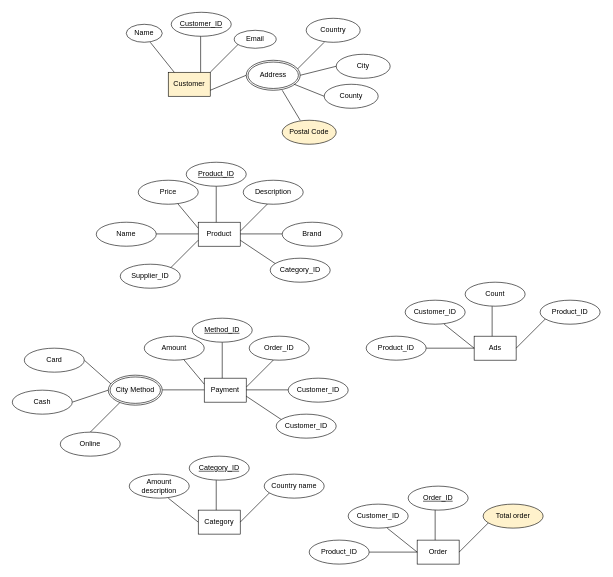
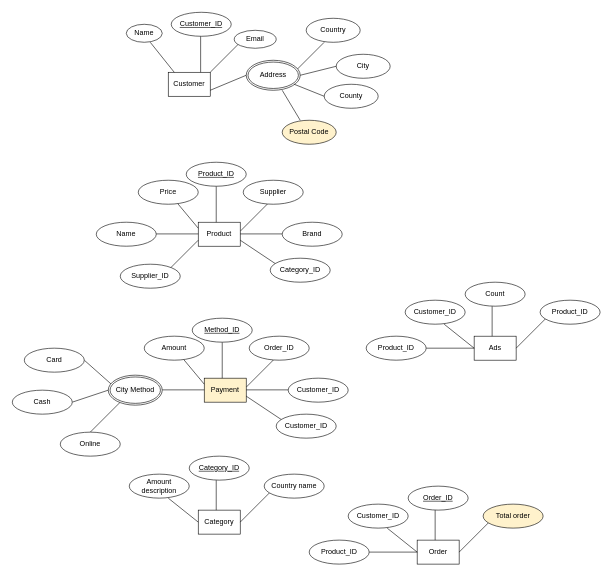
  <mxCell id="0" />
  <mxCell id="1" parent="0" />
- <mxCell id="2" value="Customer" style="rounded=0;whiteSpace=wrap;html=1;fillColor=#fff2cc;" vertex="1" parent="1"><mxGeometry x="280" y="120" width="70" height="40" as="geometry" /></mxCell>
+ <mxCell id="2" value="Customer" style="rounded=0;whiteSpace=wrap;html=1;" vertex="1" parent="1"><mxGeometry x="280" y="120" width="70" height="40" as="geometry" /></mxCell>
  <mxCell id="3" value="" style="endArrow=none;html=1;" edge="1" parent="1"><mxGeometry width="50" height="50" relative="1" as="geometry"><mxPoint x="334" y="120" as="sourcePoint" /><mxPoint x="334" y="60" as="targetPoint" /></mxGeometry></mxCell>
  <mxCell id="4" value="&lt;u&gt;Customer_ID&lt;/u&gt;" style="ellipse;whiteSpace=wrap;html=1;" vertex="1" parent="1"><mxGeometry x="285" y="20" width="100" height="40" as="geometry" /></mxCell>
  <mxCell id="5" value="" style="endArrow=none;html=1;" edge="1" parent="1"><mxGeometry width="50" height="50" relative="1" as="geometry"><mxPoint x="250" y="70" as="sourcePoint" /><mxPoint x="290" y="120" as="targetPoint" /></mxGeometry></mxCell>
  <mxCell id="6" value="Name" style="ellipse;whiteSpace=wrap;html=1;" vertex="1" parent="1"><mxGeometry x="210" y="40" width="60" height="30" as="geometry" /></mxCell>
  <mxCell id="7" value="" style="endArrow=none;html=1;" edge="1" parent="1"><mxGeometry width="50" height="50" relative="1" as="geometry"><mxPoint x="350" y="120" as="sourcePoint" /><mxPoint x="400" y="70" as="targetPoint" /></mxGeometry></mxCell>
  <mxCell id="8" value="" style="endArrow=none;html=1;entryX=0;entryY=0.5;entryDx=0;entryDy=0;" edge="1" parent="1" target="11"><mxGeometry width="50" height="50" relative="1" as="geometry"><mxPoint x="350" y="150" as="sourcePoint" /><mxPoint x="410" y="120" as="targetPoint" /></mxGeometry></mxCell>
  <mxCell id="9" value="Email" style="ellipse;whiteSpace=wrap;html=1;" vertex="1" parent="1"><mxGeometry x="390" y="50" width="70" height="30" as="geometry" /></mxCell>
  <mxCell id="10" value="" style="endArrow=none;html=1;" edge="1" parent="1"><mxGeometry width="50" height="50" relative="1" as="geometry"><mxPoint x="490" y="120" as="sourcePoint" /><mxPoint x="540" y="70" as="targetPoint" /></mxGeometry></mxCell>
  <mxCell id="11" value="&lt;span style=&quot;color: rgb(0, 0, 0); font-family: Helvetica; font-size: 12px; font-style: normal; font-variant-ligatures: normal; font-variant-caps: normal; font-weight: 400; letter-spacing: normal; orphans: 2; text-align: center; text-indent: 0px; text-transform: none; widows: 2; word-spacing: 0px; -webkit-text-stroke-width: 0px; background-color: rgb(251, 251, 251); text-decoration-thickness: initial; text-decoration-style: initial; text-decoration-color: initial; float: none; display: inline !important;&quot;&gt;Address&lt;/span&gt;" style="ellipse;shape=doubleEllipse;margin=3;whiteSpace=wrap;html=1;align=center;" vertex="1" parent="1"><mxGeometry x="410" y="100" width="90" height="50" as="geometry" /></mxCell>
  <mxCell id="12" value="City" style="ellipse;whiteSpace=wrap;html=1;shadow=0;sketch=0;" vertex="1" parent="1"><mxGeometry x="560" y="90" width="90" height="40" as="geometry" /></mxCell>
  <mxCell id="13" value="Country" style="ellipse;whiteSpace=wrap;html=1;shadow=0;sketch=0;" vertex="1" parent="1"><mxGeometry x="510" y="30" width="90" height="40" as="geometry" /></mxCell>
  <mxCell id="14" value="County" style="ellipse;whiteSpace=wrap;html=1;shadow=0;sketch=0;" vertex="1" parent="1"><mxGeometry x="540" y="140" width="90" height="40" as="geometry" /></mxCell>
  <mxCell id="15" value="" style="endArrow=none;html=1;exitX=1;exitY=0.5;exitDx=0;exitDy=0;" edge="1" parent="1" source="11"><mxGeometry width="50" height="50" relative="1" as="geometry"><mxPoint x="500" y="130" as="sourcePoint" /><mxPoint x="560" y="110" as="targetPoint" /></mxGeometry></mxCell>
  <mxCell id="16" value="" style="endArrow=none;html=1;" edge="1" parent="1"><mxGeometry width="50" height="50" relative="1" as="geometry"><mxPoint x="490" y="140" as="sourcePoint" /><mxPoint x="540" y="160" as="targetPoint" /></mxGeometry></mxCell>
  <mxCell id="17" value="" style="endArrow=none;html=1;" edge="1" parent="1"><mxGeometry width="50" height="50" relative="1" as="geometry"><mxPoint x="400" y="385" as="sourcePoint" /><mxPoint x="450" y="335" as="targetPoint" /></mxGeometry></mxCell>
  <mxCell id="18" value="" style="endArrow=none;html=1;" edge="1" parent="1"><mxGeometry width="50" height="50" relative="1" as="geometry"><mxPoint x="500" y="200" as="sourcePoint" /><mxPoint x="470" y="150" as="targetPoint" /></mxGeometry></mxCell>
  <mxCell id="19" value="Postal Code" style="ellipse;whiteSpace=wrap;html=1;shadow=0;sketch=0;fillColor=#fff2cc;" vertex="1" parent="1"><mxGeometry x="470" y="200" width="90" height="40" as="geometry" /></mxCell>
  <mxCell id="20" value="Product" style="rounded=0;whiteSpace=wrap;html=1;" vertex="1" parent="1"><mxGeometry x="330" y="370" width="70" height="40" as="geometry" /></mxCell>
  <mxCell id="21" value="" style="endArrow=none;html=1;" edge="1" parent="1"><mxGeometry width="50" height="50" relative="1" as="geometry"><mxPoint x="360" y="370" as="sourcePoint" /><mxPoint x="360" y="310" as="targetPoint" /></mxGeometry></mxCell>
  <mxCell id="22" value="" style="endArrow=none;html=1;startArrow=none;" edge="1" parent="1" source="31"><mxGeometry width="50" height="50" relative="1" as="geometry"><mxPoint x="270" y="350" as="sourcePoint" /><mxPoint x="330" y="380" as="targetPoint" /></mxGeometry></mxCell>
  <mxCell id="23" value="" style="endArrow=none;html=1;" edge="1" parent="1"><mxGeometry width="50" height="50" relative="1" as="geometry"><mxPoint x="400" y="389.5" as="sourcePoint" /><mxPoint x="470" y="389.5" as="targetPoint" /></mxGeometry></mxCell>
  <mxCell id="24" value="" style="endArrow=none;html=1;" edge="1" parent="1"><mxGeometry width="50" height="50" relative="1" as="geometry"><mxPoint x="460" y="440" as="sourcePoint" /><mxPoint x="400" y="400" as="targetPoint" /></mxGeometry></mxCell>
  <mxCell id="25" value="" style="endArrow=none;html=1;" edge="1" parent="1"><mxGeometry width="50" height="50" relative="1" as="geometry"><mxPoint x="280" y="450" as="sourcePoint" /><mxPoint x="330" y="400" as="targetPoint" /></mxGeometry></mxCell>
  <mxCell id="26" value="" style="endArrow=none;html=1;" edge="1" parent="1"><mxGeometry width="50" height="50" relative="1" as="geometry"><mxPoint x="150" y="720" as="sourcePoint" /><mxPoint x="200" y="670" as="targetPoint" /></mxGeometry></mxCell>
  <mxCell id="27" value="" style="endArrow=none;html=1;entryX=0;entryY=0.5;entryDx=0;entryDy=0;" edge="1" parent="1" target="49"><mxGeometry width="50" height="50" relative="1" as="geometry"><mxPoint x="120" y="670" as="sourcePoint" /><mxPoint x="180" y="640" as="targetPoint" /></mxGeometry></mxCell>
  <mxCell id="28" value="" style="endArrow=none;html=1;" edge="1" parent="1"><mxGeometry width="50" height="50" relative="1" as="geometry"><mxPoint x="185" y="640" as="sourcePoint" /><mxPoint x="140" y="600" as="targetPoint" /></mxGeometry></mxCell>
  <mxCell id="29" value="&lt;u&gt;Product_ID&lt;/u&gt;" style="ellipse;whiteSpace=wrap;html=1;" vertex="1" parent="1"><mxGeometry x="310" y="270" width="100" height="40" as="geometry" /></mxCell>
- <mxCell id="30" value="Description" style="ellipse;whiteSpace=wrap;html=1;" vertex="1" parent="1"><mxGeometry x="405" y="300" width="100" height="40" as="geometry" /></mxCell>
+ <mxCell id="30" value="Supplier" style="ellipse;whiteSpace=wrap;html=1;" vertex="1" parent="1"><mxGeometry x="405" y="300" width="100" height="40" as="geometry" /></mxCell>
  <mxCell id="31" value="Price" style="ellipse;whiteSpace=wrap;html=1;" vertex="1" parent="1"><mxGeometry x="230" y="300" width="100" height="40" as="geometry" /></mxCell>
  <mxCell id="32" value="Category_ID" style="ellipse;whiteSpace=wrap;html=1;" vertex="1" parent="1"><mxGeometry x="450" y="430" width="100" height="40" as="geometry" /></mxCell>
  <mxCell id="33" value="Brand" style="ellipse;whiteSpace=wrap;html=1;" vertex="1" parent="1"><mxGeometry x="470" y="370" width="100" height="40" as="geometry" /></mxCell>
  <mxCell id="34" value="Name" style="ellipse;whiteSpace=wrap;html=1;" vertex="1" parent="1"><mxGeometry x="160" y="370" width="100" height="40" as="geometry" /></mxCell>
  <mxCell id="35" value="Supplier_ID" style="ellipse;whiteSpace=wrap;html=1;" vertex="1" parent="1"><mxGeometry x="200" y="440" width="100" height="40" as="geometry" /></mxCell>
  <mxCell id="36" value="" style="endArrow=none;html=1;" edge="1" parent="1"><mxGeometry width="50" height="50" relative="1" as="geometry"><mxPoint x="260" y="389.5" as="sourcePoint" /><mxPoint x="330" y="389.5" as="targetPoint" /></mxGeometry></mxCell>
  <mxCell id="37" value="" style="endArrow=none;html=1;" edge="1" parent="1"><mxGeometry width="50" height="50" relative="1" as="geometry"><mxPoint x="410" y="645" as="sourcePoint" /><mxPoint x="460" y="595" as="targetPoint" /></mxGeometry></mxCell>
- <mxCell id="38" value="Payment" style="rounded=0;whiteSpace=wrap;html=1;" vertex="1" parent="1"><mxGeometry x="340" y="630" width="70" height="40" as="geometry" /></mxCell>
+ <mxCell id="38" value="Payment" style="rounded=0;whiteSpace=wrap;html=1;fillColor=#fff2cc;" vertex="1" parent="1"><mxGeometry x="340" y="630" width="70" height="40" as="geometry" /></mxCell>
  <mxCell id="39" value="" style="endArrow=none;html=1;" edge="1" parent="1"><mxGeometry width="50" height="50" relative="1" as="geometry"><mxPoint x="370" y="630" as="sourcePoint" /><mxPoint x="370" y="570" as="targetPoint" /></mxGeometry></mxCell>
  <mxCell id="40" value="" style="endArrow=none;html=1;startArrow=none;" edge="1" parent="1" source="45"><mxGeometry width="50" height="50" relative="1" as="geometry"><mxPoint x="280" y="610" as="sourcePoint" /><mxPoint x="340" y="640" as="targetPoint" /></mxGeometry></mxCell>
  <mxCell id="41" value="" style="endArrow=none;html=1;" edge="1" parent="1"><mxGeometry width="50" height="50" relative="1" as="geometry"><mxPoint x="410" y="649.5" as="sourcePoint" /><mxPoint x="480" y="649.5" as="targetPoint" /></mxGeometry></mxCell>
  <mxCell id="42" value="" style="endArrow=none;html=1;" edge="1" parent="1"><mxGeometry width="50" height="50" relative="1" as="geometry"><mxPoint x="470" y="700" as="sourcePoint" /><mxPoint x="410" y="660" as="targetPoint" /></mxGeometry></mxCell>
  <mxCell id="43" value="&lt;u&gt;Method_ID&lt;/u&gt;" style="ellipse;whiteSpace=wrap;html=1;" vertex="1" parent="1"><mxGeometry x="320" y="530" width="100" height="40" as="geometry" /></mxCell>
  <mxCell id="44" value="Order_ID" style="ellipse;whiteSpace=wrap;html=1;" vertex="1" parent="1"><mxGeometry x="415" y="560" width="100" height="40" as="geometry" /></mxCell>
  <mxCell id="45" value="Amount" style="ellipse;whiteSpace=wrap;html=1;" vertex="1" parent="1"><mxGeometry x="240" y="560" width="100" height="40" as="geometry" /></mxCell>
  <mxCell id="46" value="Customer_ID" style="ellipse;whiteSpace=wrap;html=1;" vertex="1" parent="1"><mxGeometry x="460" y="690" width="100" height="40" as="geometry" /></mxCell>
  <mxCell id="47" value="Customer_ID" style="ellipse;whiteSpace=wrap;html=1;" vertex="1" parent="1"><mxGeometry x="480" y="630" width="100" height="40" as="geometry" /></mxCell>
  <mxCell id="48" value="" style="endArrow=none;html=1;" edge="1" parent="1"><mxGeometry width="50" height="50" relative="1" as="geometry"><mxPoint x="270" y="649.5" as="sourcePoint" /><mxPoint x="340" y="649.5" as="targetPoint" /></mxGeometry></mxCell>
  <mxCell id="49" value="&lt;span style=&quot;color: rgb(0, 0, 0); font-family: Helvetica; font-size: 12px; font-style: normal; font-variant-ligatures: normal; font-variant-caps: normal; font-weight: 400; letter-spacing: normal; orphans: 2; text-align: center; text-indent: 0px; text-transform: none; widows: 2; word-spacing: 0px; -webkit-text-stroke-width: 0px; background-color: rgb(251, 251, 251); text-decoration-thickness: initial; text-decoration-style: initial; text-decoration-color: initial; float: none; display: inline !important;&quot;&gt;City Method&lt;/span&gt;" style="ellipse;shape=doubleEllipse;margin=3;whiteSpace=wrap;html=1;align=center;" vertex="1" parent="1"><mxGeometry x="180" y="625" width="90" height="50" as="geometry" /></mxCell>
  <mxCell id="50" value="Card" style="ellipse;whiteSpace=wrap;html=1;" vertex="1" parent="1"><mxGeometry x="40" y="580" width="100" height="40" as="geometry" /></mxCell>
  <mxCell id="51" value="Cash" style="ellipse;whiteSpace=wrap;html=1;" vertex="1" parent="1"><mxGeometry x="20" y="650" width="100" height="40" as="geometry" /></mxCell>
  <mxCell id="52" value="Online" style="ellipse;whiteSpace=wrap;html=1;" vertex="1" parent="1"><mxGeometry x="100" y="720" width="100" height="40" as="geometry" /></mxCell>
  <mxCell id="53" value="Category" style="rounded=0;whiteSpace=wrap;html=1;" vertex="1" parent="1"><mxGeometry x="330" y="850" width="70" height="40" as="geometry" /></mxCell>
  <mxCell id="54" value="" style="endArrow=none;html=1;" edge="1" parent="1"><mxGeometry width="50" height="50" relative="1" as="geometry"><mxPoint x="280" y="830" as="sourcePoint" /><mxPoint x="330" y="870" as="targetPoint" /></mxGeometry></mxCell>
  <mxCell id="55" value="" style="endArrow=none;html=1;" edge="1" parent="1"><mxGeometry width="50" height="50" relative="1" as="geometry"><mxPoint x="360" y="850" as="sourcePoint" /><mxPoint x="360" y="800" as="targetPoint" /></mxGeometry></mxCell>
  <mxCell id="56" value="" style="endArrow=none;html=1;" edge="1" parent="1"><mxGeometry width="50" height="50" relative="1" as="geometry"><mxPoint x="400" y="870" as="sourcePoint" /><mxPoint x="450" y="820" as="targetPoint" /></mxGeometry></mxCell>
  <mxCell id="57" value="Amount description" style="ellipse;whiteSpace=wrap;html=1;" vertex="1" parent="1"><mxGeometry x="215" y="790" width="100" height="40" as="geometry" /></mxCell>
  <mxCell id="58" value="Country name" style="ellipse;whiteSpace=wrap;html=1;" vertex="1" parent="1"><mxGeometry x="440" y="790" width="100" height="40" as="geometry" /></mxCell>
  <mxCell id="59" value="&lt;u&gt;Category_ID&lt;/u&gt;" style="ellipse;whiteSpace=wrap;html=1;" vertex="1" parent="1"><mxGeometry x="315" y="760" width="100" height="40" as="geometry" /></mxCell>
  <mxCell id="60" value="Order" style="rounded=0;whiteSpace=wrap;html=1;" vertex="1" parent="1"><mxGeometry x="695" y="900" width="70" height="40" as="geometry" /></mxCell>
  <mxCell id="61" value="" style="endArrow=none;html=1;" edge="1" parent="1"><mxGeometry width="50" height="50" relative="1" as="geometry"><mxPoint x="645" y="880" as="sourcePoint" /><mxPoint x="695" y="920" as="targetPoint" /></mxGeometry></mxCell>
  <mxCell id="62" value="" style="endArrow=none;html=1;" edge="1" parent="1"><mxGeometry width="50" height="50" relative="1" as="geometry"><mxPoint x="725" y="900" as="sourcePoint" /><mxPoint x="725" y="850" as="targetPoint" /></mxGeometry></mxCell>
  <mxCell id="63" value="" style="endArrow=none;html=1;" edge="1" parent="1"><mxGeometry width="50" height="50" relative="1" as="geometry"><mxPoint x="765" y="920" as="sourcePoint" /><mxPoint x="815" y="870" as="targetPoint" /></mxGeometry></mxCell>
  <mxCell id="64" value="Customer_ID" style="ellipse;whiteSpace=wrap;html=1;" vertex="1" parent="1"><mxGeometry x="580" y="840" width="100" height="40" as="geometry" /></mxCell>
  <mxCell id="65" value="Total order" style="ellipse;whiteSpace=wrap;html=1;fillColor=#fff2cc;" vertex="1" parent="1"><mxGeometry x="805" y="840" width="100" height="40" as="geometry" /></mxCell>
  <mxCell id="66" value="&lt;u&gt;Order_ID&lt;/u&gt;" style="ellipse;whiteSpace=wrap;html=1;" vertex="1" parent="1"><mxGeometry x="680" y="810" width="100" height="40" as="geometry" /></mxCell>
  <mxCell id="67" value="" style="endArrow=none;html=1;entryX=0;entryY=0.5;entryDx=0;entryDy=0;" edge="1" parent="1" target="60"><mxGeometry width="50" height="50" relative="1" as="geometry"><mxPoint x="615" y="920" as="sourcePoint" /><mxPoint x="665" y="960" as="targetPoint" /></mxGeometry></mxCell>
  <mxCell id="68" value="Product_ID" style="ellipse;whiteSpace=wrap;html=1;" vertex="1" parent="1"><mxGeometry x="515" y="900" width="100" height="40" as="geometry" /></mxCell>
  <mxCell id="69" value="Ads" style="rounded=0;whiteSpace=wrap;html=1;" vertex="1" parent="1"><mxGeometry x="790" y="560" width="70" height="40" as="geometry" /></mxCell>
  <mxCell id="70" value="" style="endArrow=none;html=1;" edge="1" parent="1"><mxGeometry width="50" height="50" relative="1" as="geometry"><mxPoint x="740" y="540" as="sourcePoint" /><mxPoint x="790" y="580" as="targetPoint" /></mxGeometry></mxCell>
  <mxCell id="71" value="" style="endArrow=none;html=1;" edge="1" parent="1"><mxGeometry width="50" height="50" relative="1" as="geometry"><mxPoint x="820" y="560" as="sourcePoint" /><mxPoint x="820" y="510" as="targetPoint" /></mxGeometry></mxCell>
  <mxCell id="72" value="" style="endArrow=none;html=1;" edge="1" parent="1"><mxGeometry width="50" height="50" relative="1" as="geometry"><mxPoint x="860" y="580" as="sourcePoint" /><mxPoint x="910" y="530" as="targetPoint" /></mxGeometry></mxCell>
  <mxCell id="73" value="Customer_ID" style="ellipse;whiteSpace=wrap;html=1;" vertex="1" parent="1"><mxGeometry x="675" y="500" width="100" height="40" as="geometry" /></mxCell>
  <mxCell id="74" value="Product_ID" style="ellipse;whiteSpace=wrap;html=1;" vertex="1" parent="1"><mxGeometry x="900" y="500" width="100" height="40" as="geometry" /></mxCell>
  <mxCell id="75" value="Count" style="ellipse;whiteSpace=wrap;html=1;" vertex="1" parent="1"><mxGeometry x="775" y="470" width="100" height="40" as="geometry" /></mxCell>
  <mxCell id="76" value="" style="endArrow=none;html=1;entryX=0;entryY=0.5;entryDx=0;entryDy=0;" edge="1" parent="1" target="69"><mxGeometry width="50" height="50" relative="1" as="geometry"><mxPoint x="710" y="580" as="sourcePoint" /><mxPoint x="760" y="620" as="targetPoint" /></mxGeometry></mxCell>
  <mxCell id="77" value="Product_ID" style="ellipse;whiteSpace=wrap;html=1;" vertex="1" parent="1"><mxGeometry x="610" y="560" width="100" height="40" as="geometry" /></mxCell>
